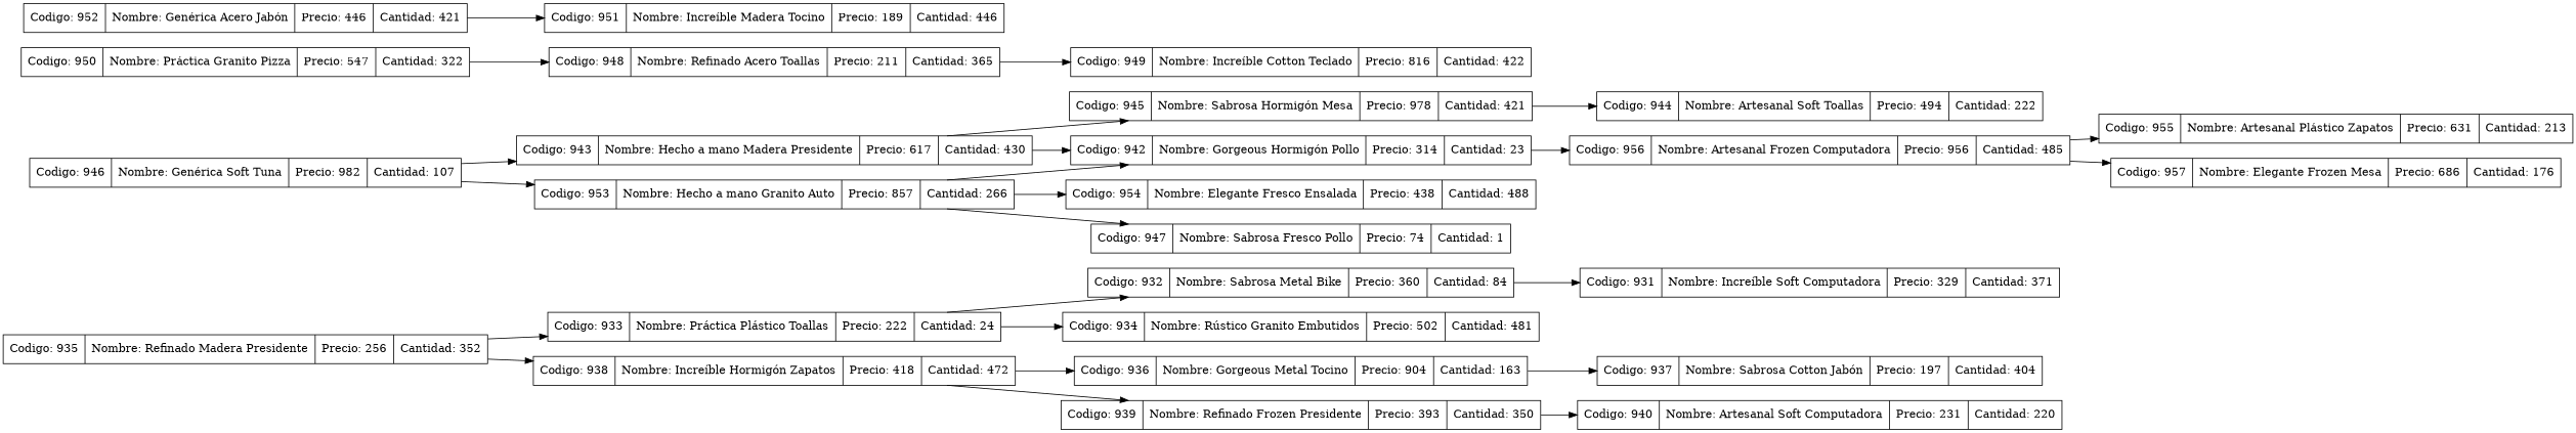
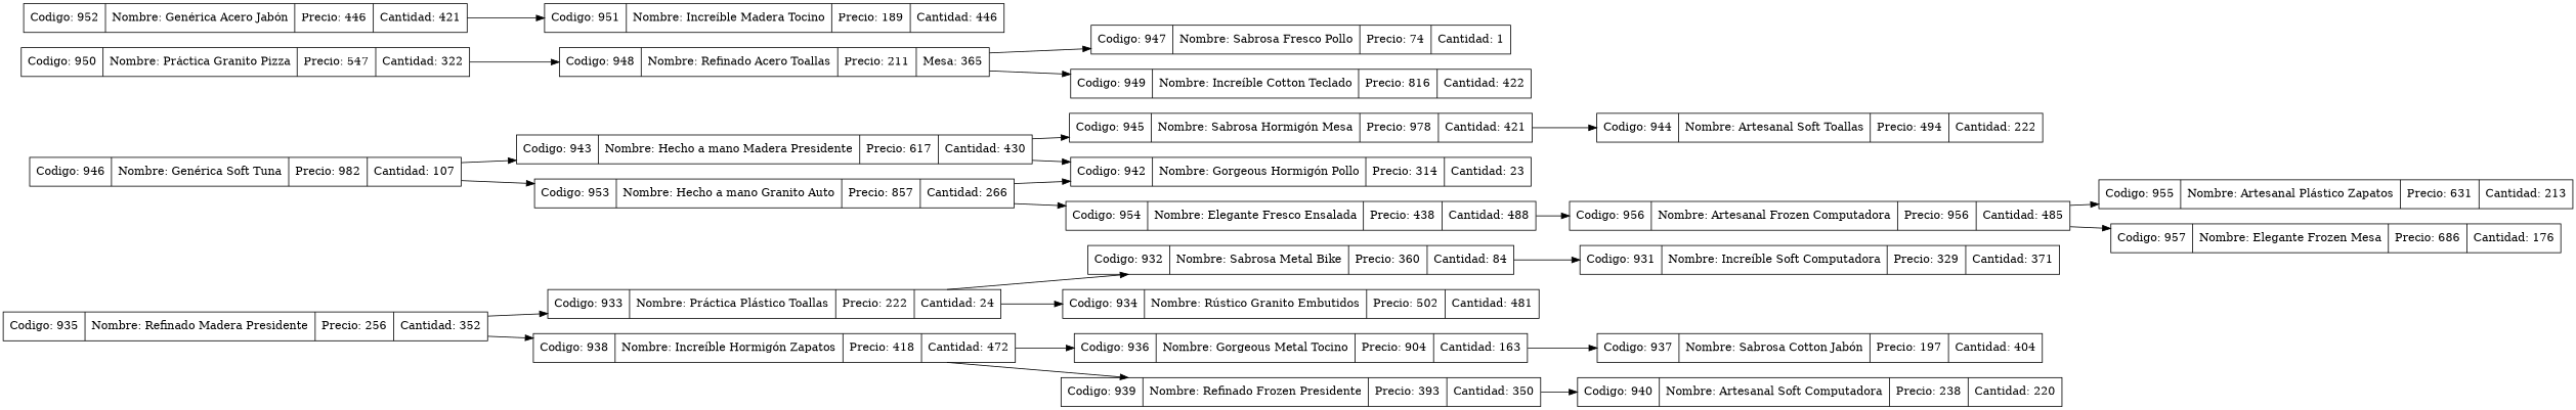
  digraph {
    rankdir=LR
    node [shape=record]
    n1 [label="{ Codigo: 935 | Nombre: Refinado Madera Presidente | Precio: 256 | Cantidad: 352}"]
    n2 [label="{ Codigo: 933 | Nombre: Práctica Plástico Toallas | Precio: 222 | Cantidad: 24}"]
    n3 [label="{ Codigo: 938 | Nombre: Increíble Hormigón Zapatos | Precio: 418 | Cantidad: 472}"]
    n4 [label="{ Codigo: 946 | Nombre: Genérica Soft Tuna | Precio: 982 | Cantidad: 107}"]
    n5 [label="{ Codigo: 943 | Nombre: Hecho a mano Madera Presidente | Precio: 617 | Cantidad: 430}"]
    n6 [label="{ Codigo: 953 | Nombre: Hecho a mano Granito Auto | Precio: 857 | Cantidad: 266}"]
    n7 [label="{ Codigo: 932 | Nombre: Sabrosa Metal Bike | Precio: 360 | Cantidad: 84}"]
    n8 [label="{ Codigo: 934 | Nombre: Rústico Granito Embutidos | Precio: 502 | Cantidad: 481}"]
    n9 [label="{ Codigo: 936 | Nombre: Gorgeous Metal Tocino | Precio: 904 | Cantidad: 163}"]
    n10 [label="{ Codigo: 939 | Nombre: Refinado Frozen Presidente | Precio: 393 | Cantidad: 350}"]
    n11 [label="{ Codigo: 931 | Nombre: Increíble Soft Computadora | Precio: 329 | Cantidad: 371}"]
    n12 [label="{ Codigo: 937 | Nombre: Sabrosa Cotton Jabón | Precio: 197 | Cantidad: 404}"]
-   n13 [label="{ Codigo: 940 | Nombre: Artesanal Soft Computadora | Precio: 231 | Cantidad: 220}"]
+   n13 [label="{ Codigo: 940 | Nombre: Artesanal Soft Computadora | Precio: 238 | Cantidad: 220}"]
    n14 [label="{ Codigo: 942 | Nombre: Gorgeous Hormigón Pollo | Precio: 314 | Cantidad: 23}"]
    n15 [label="{ Codigo: 945 | Nombre: Sabrosa Hormigón Mesa | Precio: 978 | Cantidad: 421}"]
    n16 [label="{ Codigo: 954 | Nombre: Elegante Fresco Ensalada | Precio: 438 | Cantidad: 488}"]
    n17 [label="{ Codigo: 944 | Nombre: Artesanal Soft Toallas | Precio: 494 | Cantidad: 222}"]
    n18 [label="{ Codigo: 950 | Nombre: Práctica Granito Pizza | Precio: 547 | Cantidad: 322}"]
-   n19 [label="{ Codigo: 948 | Nombre: Refinado Acero Toallas | Precio: 211 | Cantidad: 365}"]
+   n19 [label="{ Codigo: 948 | Nombre: Refinado Acero Toallas | Precio: 211 | Mesa: 365}"]
    n20 [label="{ Codigo: 956 | Nombre: Artesanal Frozen Computadora | Precio: 956 | Cantidad: 485}"]
    n21 [label="{ Codigo: 947 | Nombre: Sabrosa Fresco Pollo | Precio: 74 | Cantidad: 1}"]
    n22 [label="{ Codigo: 949 | Nombre: Increíble Cotton Teclado | Precio: 816 | Cantidad: 422}"]
    n23 [label="{ Codigo: 952 | Nombre: Genérica Acero Jabón | Precio: 446 | Cantidad: 421}"]
    n24 [label="{ Codigo: 951 | Nombre: Increíble Madera Tocino | Precio: 189 | Cantidad: 446}"]
    n25 [label="{ Codigo: 955 | Nombre: Artesanal Plástico Zapatos | Precio: 631 | Cantidad: 213}"]
    n26 [label="{ Codigo: 957 | Nombre: Elegante Frozen Mesa | Precio: 686 | Cantidad: 176}"]
    n1 -> n2
    n1 -> n3
    n2 -> n7
    n2 -> n8
    n3 -> n9
    n3 -> n10
    n4 -> n5
    n4 -> n6
    n5 -> n14
    n5 -> n15
    n6 -> n14
    n6 -> n16
    n7 -> n11
    n9 -> n12
    n10 -> n13
    n15 -> n17
-   n14 -> n20
+   n16 -> n20
    n18 -> n19
-   n6 -> n21
+   n19 -> n21
    n19 -> n22
    n20 -> n25
    n20 -> n26
    n23 -> n24
  }
